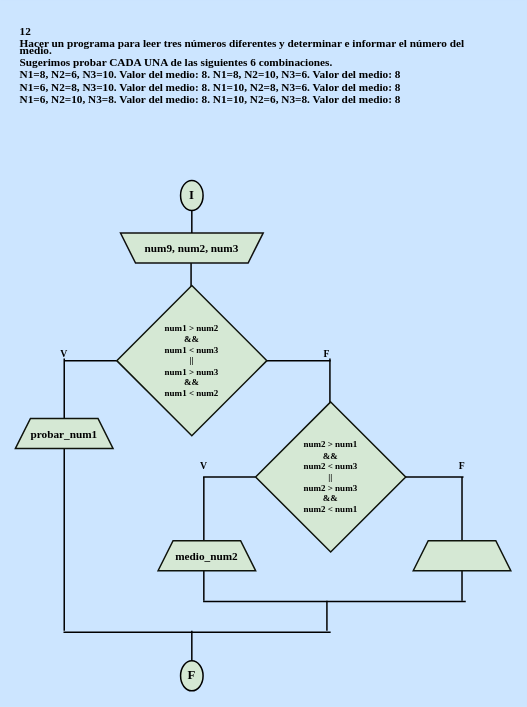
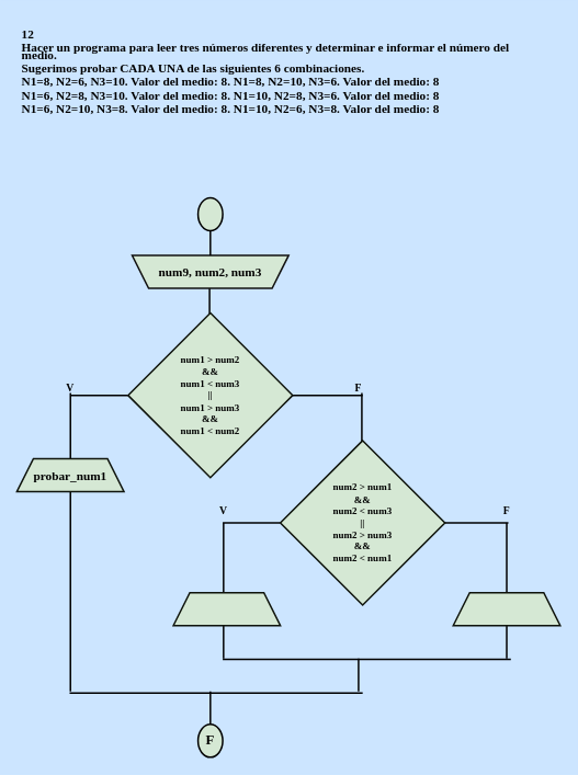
  <mxCell id="0" />
  <mxCell id="1" parent="0" />
  <mxCell id="2" value="&lt;p style=&quot;line-height: 60%;&quot;&gt;&lt;b style=&quot;font-size: 15px;&quot;&gt;&lt;font style=&quot;font-size: 15px;&quot; color=&quot;#000000&quot; face=&quot;Comic Sans MS&quot;&gt;12&lt;br&gt;&lt;br&gt;Hacer un programa para leer tres números diferentes y determinar e informar el número del medio.&lt;br&gt;&lt;br&gt;Sugerimos probar CADA UNA de las siguientes 6 combinaciones.&lt;br&gt;&lt;br&gt;N1=8, N2=6, N3=10. Valor del medio: 8. N1=8, N2=10, N3=6. Valor del medio: 8&lt;br&gt;&lt;br&gt;N1=6, N2=8, N3=10. Valor del medio: 8. N1=10, N2=8, N3=6. Valor del medio: 8&lt;br&gt;&lt;br&gt;N1=6, N2=10, N3=8. Valor del medio: 8. N1=10, N2=6, N3=8. Valor del medio: 8&lt;/font&gt;&lt;/b&gt;&lt;/p&gt;" style="text;whiteSpace=wrap;html=1;fontFamily=Architects Daughter;fontSource=https%3A%2F%2Ffonts.googleapis.com%2Fcss%3Ffamily%3DArchitects%2BDaughter;" vertex="1" parent="1"><mxGeometry x="24" y="20" width="600" height="180" as="geometry" /></mxCell>
  <mxCell id="3" value="" style="line;strokeWidth=2;direction=south;html=1;hachureGap=4;fontFamily=Architects Daughter;fontSource=https://fonts.googleapis.com/css?family=Architects+Daughter;strokeColor=#000000;aspect=fixed;container=0;" vertex="1" parent="1"><mxGeometry x="610" y="635" width="10" height="85" as="geometry" /></mxCell>
  <mxCell id="4" value="" style="line;strokeWidth=2;direction=south;html=1;hachureGap=4;fontFamily=Architects Daughter;fontSource=https://fonts.googleapis.com/css?family=Architects+Daughter;strokeColor=#000000;aspect=fixed;container=0;" vertex="1" parent="1"><mxGeometry x="249" y="350" width="10" height="50" as="geometry" /></mxCell>
  <mxCell id="5" value="" style="line;strokeWidth=2;direction=south;html=1;hachureGap=4;fontFamily=Architects Daughter;fontSource=https://fonts.googleapis.com/css?family=Architects+Daughter;strokeColor=#000000;aspect=fixed;container=0;" vertex="1" parent="1"><mxGeometry x="434" y="477" width="10" height="63" as="geometry" /></mxCell>
  <mxCell id="6" value="" style="line;strokeWidth=2;direction=south;html=1;hachureGap=4;fontFamily=Architects Daughter;fontSource=https://fonts.googleapis.com/css?family=Architects+Daughter;strokeColor=#000000;aspect=fixed;container=0;" vertex="1" parent="1"><mxGeometry x="80" y="597" width="10" height="243" as="geometry" /></mxCell>
  <mxCell id="7" value="" style="line;strokeWidth=2;direction=south;html=1;hachureGap=4;fontFamily=Architects Daughter;fontSource=https://fonts.googleapis.com/css?family=Architects+Daughter;strokeColor=#000000;aspect=fixed;container=0;" vertex="1" parent="1"><mxGeometry x="80" y="477" width="10" height="80" as="geometry" /></mxCell>
  <mxCell id="8" value="" style="line;strokeWidth=2;html=1;perimeter=backbonePerimeter;points=[];outlineConnect=0;hachureGap=4;fontFamily=Architects Daughter;fontSource=https://fonts.googleapis.com/css?family=Architects+Daughter;strokeColor=#000000;aspect=fixed;container=0;" vertex="1" parent="1"><mxGeometry x="355" y="475" width="85" height="10" as="geometry" /></mxCell>
  <mxCell id="9" value="" style="line;strokeWidth=2;html=1;perimeter=backbonePerimeter;points=[];outlineConnect=0;hachureGap=4;fontFamily=Architects Daughter;fontSource=https://fonts.googleapis.com/css?family=Architects+Daughter;strokeColor=#000000;aspect=fixed;container=0;" vertex="1" parent="1"><mxGeometry x="85" y="475" width="70" height="10" as="geometry" /></mxCell>
  <mxCell id="10" value="" style="line;strokeWidth=2;html=1;perimeter=backbonePerimeter;points=[];outlineConnect=0;hachureGap=4;fontFamily=Architects Daughter;fontSource=https://fonts.googleapis.com/css?family=Architects+Daughter;strokeColor=#000000;aspect=fixed;container=0;" vertex="1" parent="1"><mxGeometry x="537" y="630" width="80" height="10" as="geometry" /></mxCell>
  <mxCell id="11" value="" style="line;strokeWidth=2;html=1;perimeter=backbonePerimeter;points=[];outlineConnect=0;hachureGap=4;fontFamily=Architects Daughter;fontSource=https://fonts.googleapis.com/css?family=Architects+Daughter;strokeColor=#000000;aspect=fixed;container=0;" vertex="1" parent="1"><mxGeometry x="84" y="837" width="356" height="10" as="geometry" /></mxCell>
  <mxCell id="12" value="" style="line;strokeWidth=2;html=1;perimeter=backbonePerimeter;points=[];outlineConnect=0;hachureGap=4;fontFamily=Architects Daughter;fontSource=https://fonts.googleapis.com/css?family=Architects+Daughter;strokeColor=#000000;aspect=fixed;container=0;" vertex="1" parent="1"><mxGeometry x="270" y="796" width="350" height="10" as="geometry" /></mxCell>
  <mxCell id="13" value="" style="line;strokeWidth=2;html=1;perimeter=backbonePerimeter;points=[];outlineConnect=0;hachureGap=4;fontFamily=Architects Daughter;fontSource=https://fonts.googleapis.com/css?family=Architects+Daughter;strokeColor=#000000;aspect=fixed;container=0;" vertex="1" parent="1"><mxGeometry x="270" y="630" width="70" height="10" as="geometry" /></mxCell>
  <mxCell id="14" value="" style="line;strokeWidth=2;direction=south;html=1;hachureGap=4;fontFamily=Architects Daughter;fontSource=https://fonts.googleapis.com/css?family=Architects+Daughter;strokeColor=#000000;aspect=fixed;container=0;" vertex="1" parent="1"><mxGeometry x="250" y="840" width="10" height="40" as="geometry" /></mxCell>
  <mxCell id="15" value="" style="line;strokeWidth=2;direction=south;html=1;hachureGap=4;fontFamily=Architects Daughter;fontSource=https://fonts.googleapis.com/css?family=Architects+Daughter;strokeColor=#000000;aspect=fixed;container=0;" vertex="1" parent="1"><mxGeometry x="266" y="635" width="10" height="85" as="geometry" /></mxCell>
  <mxCell id="16" value="" style="line;strokeWidth=2;direction=south;html=1;hachureGap=4;fontFamily=Architects Daughter;fontSource=https://fonts.googleapis.com/css?family=Architects+Daughter;strokeColor=#000000;aspect=fixed;container=0;" vertex="1" parent="1"><mxGeometry x="430" y="800" width="10" height="40" as="geometry" /></mxCell>
  <mxCell id="17" value="" style="line;strokeWidth=2;direction=south;html=1;hachureGap=4;fontFamily=Architects Daughter;fontSource=https://fonts.googleapis.com/css?family=Architects+Daughter;strokeColor=#000000;aspect=fixed;container=0;" vertex="1" parent="1"><mxGeometry x="610" y="760" width="10" height="40" as="geometry" /></mxCell>
  <mxCell id="18" value="" style="line;strokeWidth=2;direction=south;html=1;hachureGap=4;fontFamily=Architects Daughter;fontSource=https://fonts.googleapis.com/css?family=Architects+Daughter;strokeColor=#000000;aspect=fixed;container=0;" vertex="1" parent="1"><mxGeometry x="266" y="760" width="10" height="40" as="geometry" /></mxCell>
  <mxCell id="19" value="&lt;font size=&quot;1&quot; color=&quot;#000000&quot; face=&quot;Comic Sans MS&quot; style=&quot;&quot;&gt;&lt;b style=&quot;font-size: 13px;&quot;&gt;F&lt;/b&gt;&lt;/font&gt;" style="text;strokeColor=none;align=center;fillColor=none;html=1;verticalAlign=middle;whiteSpace=wrap;rounded=0;fontFamily=Architects Daughter;fontSource=https://fonts.googleapis.com/css?family=Architects+Daughter;aspect=fixed;container=0;" vertex="1" parent="1"><mxGeometry x="415" y="455" width="40" height="30" as="geometry" /></mxCell>
  <mxCell id="20" value="&lt;font size=&quot;1&quot; color=&quot;#000000&quot; face=&quot;Comic Sans MS&quot; style=&quot;&quot;&gt;&lt;b style=&quot;font-size: 13px;&quot;&gt;V&lt;/b&gt;&lt;/font&gt;" style="text;strokeColor=none;align=center;fillColor=none;html=1;verticalAlign=middle;whiteSpace=wrap;rounded=0;fontFamily=Architects Daughter;fontSource=https://fonts.googleapis.com/css?family=Architects+Daughter;aspect=fixed;container=0;" vertex="1" parent="1"><mxGeometry x="55" y="455" width="60" height="30" as="geometry" /></mxCell>
  <mxCell id="21" value="&lt;font size=&quot;1&quot; color=&quot;#000000&quot; face=&quot;Comic Sans MS&quot; style=&quot;&quot;&gt;&lt;b style=&quot;font-size: 13px;&quot;&gt;V&lt;/b&gt;&lt;/font&gt;" style="text;strokeColor=none;align=center;fillColor=none;html=1;verticalAlign=middle;whiteSpace=wrap;rounded=0;fontFamily=Architects Daughter;fontSource=https://fonts.googleapis.com/css?family=Architects+Daughter;aspect=fixed;container=0;" vertex="1" parent="1"><mxGeometry x="256" y="605" width="30" height="30" as="geometry" /></mxCell>
  <mxCell id="22" value="&lt;font size=&quot;1&quot; color=&quot;#000000&quot; face=&quot;Comic Sans MS&quot; style=&quot;&quot;&gt;&lt;b style=&quot;font-size: 13px;&quot;&gt;F&lt;/b&gt;&lt;/font&gt;" style="text;strokeColor=none;align=center;fillColor=none;html=1;verticalAlign=middle;whiteSpace=wrap;rounded=0;fontFamily=Architects Daughter;fontSource=https%3A%2F%2Ffonts.googleapis.com%2Fcss%3Ffamily%3DArchitects%2BDaughter;aspect=fixed;container=0;" vertex="1" parent="1"><mxGeometry x="600" y="605" width="30" height="30" as="geometry" /></mxCell>
  <mxCell id="23" value="" style="strokeWidth=2;html=1;shape=mxgraph.flowchart.start_2;whiteSpace=wrap;rounded=0;labelBackgroundColor=none;strokeColor=#000000;align=center;verticalAlign=middle;fontFamily=Helvetica;fontSize=12;fontColor=default;fillColor=#d5e8d4;aspect=fixed;container=0;" vertex="1" parent="1"><mxGeometry x="240" y="240" width="30" height="40" as="geometry" /></mxCell>
- <mxCell id="24" value="&lt;b&gt;&lt;font color=&quot;#000000&quot; style=&quot;font-size: 17px;&quot; face=&quot;Comic Sans MS&quot;&gt;I&lt;/font&gt;&lt;/b&gt;" style="text;strokeColor=none;align=center;fillColor=none;html=1;verticalAlign=middle;whiteSpace=wrap;rounded=0;fontFamily=Architects Daughter;fontSource=https%3A%2F%2Ffonts.googleapis.com%2Fcss%3Ffamily%3DArchitects%2BDaughter;aspect=fixed;container=0;" vertex="1" parent="1"><mxGeometry x="240" y="245" width="30" height="30" as="geometry" /></mxCell>
  <mxCell id="25" value="" style="strokeWidth=2;html=1;shape=mxgraph.flowchart.start_2;whiteSpace=wrap;rounded=0;labelBackgroundColor=none;strokeColor=#000000;align=center;verticalAlign=middle;fontFamily=Helvetica;fontSize=12;fontColor=default;fillColor=#d5e8d4;aspect=fixed;container=0;" vertex="1" parent="1"><mxGeometry x="240" y="880" width="30" height="40" as="geometry" /></mxCell>
  <mxCell id="26" value="&lt;b&gt;&lt;font color=&quot;#000000&quot; style=&quot;font-size: 17px;&quot; face=&quot;Comic Sans MS&quot;&gt;F&lt;/font&gt;&lt;/b&gt;" style="text;strokeColor=none;align=center;fillColor=none;html=1;verticalAlign=middle;whiteSpace=wrap;rounded=0;fontFamily=Architects Daughter;fontSource=https://fonts.googleapis.com/css?family=Architects+Daughter;aspect=fixed;container=0;" vertex="1" parent="1"><mxGeometry x="240" y="885" width="30" height="30" as="geometry" /></mxCell>
  <mxCell id="27" value="" style="shape=trapezoid;perimeter=trapezoidPerimeter;whiteSpace=wrap;html=1;fixedSize=1;rounded=0;labelBackgroundColor=none;strokeColor=#121211;strokeWidth=2;align=center;verticalAlign=middle;fontFamily=Helvetica;fontSize=12;fontColor=default;fillColor=#d5e8d4;direction=west;container=0;aspect=fixed;" vertex="1" parent="1"><mxGeometry x="160" y="310" width="190" height="40" as="geometry"><mxRectangle x="-1020" y="-650" width="50" height="40" as="alternateBounds" /></mxGeometry></mxCell>
  <mxCell id="28" value="&lt;b&gt;&lt;font color=&quot;#000000&quot; style=&quot;font-size: 15px;&quot; face=&quot;Comic Sans MS&quot;&gt;num9, num2, num3&lt;/font&gt;&lt;/b&gt;" style="text;strokeColor=none;align=center;fillColor=none;html=1;verticalAlign=middle;whiteSpace=wrap;rounded=0;fontFamily=Architects Daughter;fontSource=https://fonts.googleapis.com/css?family=Architects+Daughter;aspect=fixed;container=0;" vertex="1" parent="1"><mxGeometry x="170" y="315" width="170" height="30" as="geometry" /></mxCell>
  <mxCell id="29" value="" style="line;strokeWidth=2;direction=south;html=1;hachureGap=4;fontFamily=Architects Daughter;fontSource=https://fonts.googleapis.com/css?family=Architects+Daughter;strokeColor=#000000;aspect=fixed;container=0;" vertex="1" parent="1"><mxGeometry x="250" y="280" width="10" height="30" as="geometry" /></mxCell>
  <mxCell id="30" value="" style="shape=trapezoid;perimeter=trapezoidPerimeter;whiteSpace=wrap;html=1;fixedSize=1;rounded=0;labelBackgroundColor=none;strokeColor=#0F140C;strokeWidth=2;align=center;verticalAlign=middle;fontFamily=Helvetica;fontSize=12;fontColor=default;fillColor=#d5e8d4;aspect=fixed;container=0;" vertex="1" parent="1"><mxGeometry x="20" y="557" width="130" height="40" as="geometry" /></mxCell>
  <mxCell id="31" value="&lt;b&gt;&lt;font color=&quot;#000000&quot; style=&quot;font-size: 15px;&quot; face=&quot;Comic Sans MS&quot;&gt;probar_num1&lt;/font&gt;&lt;/b&gt;" style="text;strokeColor=none;align=center;fillColor=none;html=1;verticalAlign=middle;whiteSpace=wrap;rounded=0;fontFamily=Architects Daughter;fontSource=https://fonts.googleapis.com/css?family=Architects+Daughter;aspect=fixed;container=0;" vertex="1" parent="1"><mxGeometry x="30" y="559.5" width="110" height="35" as="geometry" /></mxCell>
  <mxCell id="32" value="" style="shape=trapezoid;perimeter=trapezoidPerimeter;whiteSpace=wrap;html=1;fixedSize=1;rounded=0;labelBackgroundColor=none;strokeColor=#0F140C;strokeWidth=2;align=center;verticalAlign=middle;fontFamily=Helvetica;fontSize=12;fontColor=default;fillColor=#d5e8d4;aspect=fixed;container=0;" vertex="1" parent="1"><mxGeometry x="210" y="720" width="130" height="40" as="geometry" /></mxCell>
- <mxCell id="33" value="&lt;b&gt;&lt;font color=&quot;#000000&quot; style=&quot;font-size: 15px;&quot; face=&quot;Comic Sans MS&quot;&gt;medio_num2&lt;/font&gt;&lt;/b&gt;" style="text;strokeColor=none;align=center;fillColor=none;html=1;verticalAlign=middle;whiteSpace=wrap;rounded=0;fontFamily=Architects Daughter;fontSource=https://fonts.googleapis.com/css?family=Architects+Daughter;aspect=fixed;container=0;" vertex="1" parent="1"><mxGeometry x="220" y="722.5" width="110" height="35" as="geometry" /></mxCell>
  <mxCell id="34" value="" style="shape=trapezoid;perimeter=trapezoidPerimeter;whiteSpace=wrap;html=1;fixedSize=1;rounded=0;labelBackgroundColor=none;strokeColor=#0F140C;strokeWidth=2;align=center;verticalAlign=middle;fontFamily=Helvetica;fontSize=12;fontColor=default;fillColor=#d5e8d4;aspect=fixed;container=0;" vertex="1" parent="1"><mxGeometry x="550" y="720" width="130" height="40" as="geometry" /></mxCell>
  <mxCell id="35" value="" style="rhombus;whiteSpace=wrap;html=1;rounded=0;labelBackgroundColor=none;strokeColor=#0F140C;strokeWidth=2;align=center;verticalAlign=middle;fontFamily=Helvetica;fontSize=12;fontColor=default;fillColor=#d5e8d4;aspect=fixed;container=0;" vertex="1" parent="1"><mxGeometry x="155" y="380" width="200" height="200" as="geometry" /></mxCell>
  <mxCell id="36" value="&lt;b style=&quot;&quot;&gt;&lt;font color=&quot;#000000&quot; style=&quot;font-size: 12px;&quot; face=&quot;Comic Sans MS&quot;&gt;num1 &amp;gt; num2&lt;/font&gt;&lt;/b&gt;&lt;div style=&quot;&quot;&gt;&lt;b&gt;&lt;font color=&quot;#000000&quot; style=&quot;font-size: 12px;&quot; face=&quot;Comic Sans MS&quot;&gt;&amp;amp;&amp;amp;&lt;/font&gt;&lt;/b&gt;&lt;/div&gt;&lt;div style=&quot;&quot;&gt;&lt;b style=&quot;&quot;&gt;&lt;font color=&quot;#000000&quot; style=&quot;font-size: 12px;&quot; face=&quot;Comic Sans MS&quot;&gt;num1 &amp;lt; num3&lt;/font&gt;&lt;/b&gt;&lt;/div&gt;&lt;div style=&quot;&quot;&gt;&lt;b style=&quot;&quot;&gt;&lt;font color=&quot;#000000&quot; style=&quot;font-size: 12px;&quot; face=&quot;Comic Sans MS&quot;&gt;||&lt;/font&gt;&lt;/b&gt;&lt;/div&gt;&lt;div style=&quot;&quot;&gt;&lt;b style=&quot;&quot;&gt;&lt;font color=&quot;#000000&quot; style=&quot;font-size: 12px;&quot; face=&quot;Comic Sans MS&quot;&gt;num1 &amp;gt; num3&lt;/font&gt;&lt;/b&gt;&lt;/div&gt;&lt;div style=&quot;&quot;&gt;&lt;b style=&quot;&quot;&gt;&lt;font color=&quot;#000000&quot; style=&quot;font-size: 12px;&quot; face=&quot;Comic Sans MS&quot;&gt;&amp;amp;&amp;amp;&lt;/font&gt;&lt;/b&gt;&lt;/div&gt;&lt;div style=&quot;&quot;&gt;&lt;b style=&quot;&quot;&gt;&lt;font color=&quot;#000000&quot; style=&quot;font-size: 12px;&quot; face=&quot;Comic Sans MS&quot;&gt;num1 &amp;lt; num2&lt;/font&gt;&lt;/b&gt;&lt;/div&gt;" style="text;strokeColor=none;align=center;fillColor=none;html=1;verticalAlign=middle;whiteSpace=wrap;rounded=0;fontFamily=Architects Daughter;fontSource=https://fonts.googleapis.com/css?family=Architects+Daughter;container=0;aspect=fixed;" vertex="1" parent="1"><mxGeometry x="205" y="420" width="100" height="120" as="geometry" /></mxCell>
  <mxCell id="37" value="" style="rhombus;whiteSpace=wrap;html=1;rounded=0;labelBackgroundColor=none;strokeColor=#0F140C;strokeWidth=2;align=center;verticalAlign=middle;fontFamily=Helvetica;fontSize=12;fontColor=default;fillColor=#d5e8d4;aspect=fixed;container=0;" vertex="1" parent="1"><mxGeometry x="340" y="535" width="200" height="200" as="geometry" /></mxCell>
  <mxCell id="38" value="&lt;b style=&quot;&quot;&gt;&lt;font color=&quot;#000000&quot; style=&quot;font-size: 12px;&quot; face=&quot;Comic Sans MS&quot;&gt;num2 &amp;gt; num1&lt;/font&gt;&lt;/b&gt;&lt;div style=&quot;&quot;&gt;&lt;b&gt;&lt;font color=&quot;#000000&quot; style=&quot;font-size: 12px;&quot; face=&quot;Comic Sans MS&quot;&gt;&amp;amp;&amp;amp;&lt;/font&gt;&lt;/b&gt;&lt;/div&gt;&lt;div style=&quot;&quot;&gt;&lt;b style=&quot;&quot;&gt;&lt;font color=&quot;#000000&quot; style=&quot;font-size: 12px;&quot; face=&quot;Comic Sans MS&quot;&gt;num2 &amp;lt; num3&lt;/font&gt;&lt;/b&gt;&lt;/div&gt;&lt;div style=&quot;&quot;&gt;&lt;b style=&quot;&quot;&gt;&lt;font color=&quot;#000000&quot; style=&quot;font-size: 12px;&quot; face=&quot;Comic Sans MS&quot;&gt;||&lt;/font&gt;&lt;/b&gt;&lt;/div&gt;&lt;div style=&quot;&quot;&gt;&lt;b style=&quot;&quot;&gt;&lt;font color=&quot;#000000&quot; style=&quot;font-size: 12px;&quot; face=&quot;Comic Sans MS&quot;&gt;num2 &amp;gt; num3&lt;/font&gt;&lt;/b&gt;&lt;/div&gt;&lt;div style=&quot;&quot;&gt;&lt;b style=&quot;&quot;&gt;&lt;font color=&quot;#000000&quot; style=&quot;font-size: 12px;&quot; face=&quot;Comic Sans MS&quot;&gt;&amp;amp;&amp;amp;&lt;/font&gt;&lt;/b&gt;&lt;/div&gt;&lt;div style=&quot;&quot;&gt;&lt;b style=&quot;&quot;&gt;&lt;font color=&quot;#000000&quot; style=&quot;font-size: 12px;&quot; face=&quot;Comic Sans MS&quot;&gt;num2 &amp;lt; num1&lt;/font&gt;&lt;/b&gt;&lt;/div&gt;" style="text;strokeColor=none;align=center;fillColor=none;html=1;verticalAlign=middle;whiteSpace=wrap;rounded=0;fontFamily=Architects Daughter;fontSource=https://fonts.googleapis.com/css?family=Architects+Daughter;container=0;aspect=fixed;" vertex="1" parent="1"><mxGeometry x="390" y="575" width="100" height="120" as="geometry" /></mxCell>
